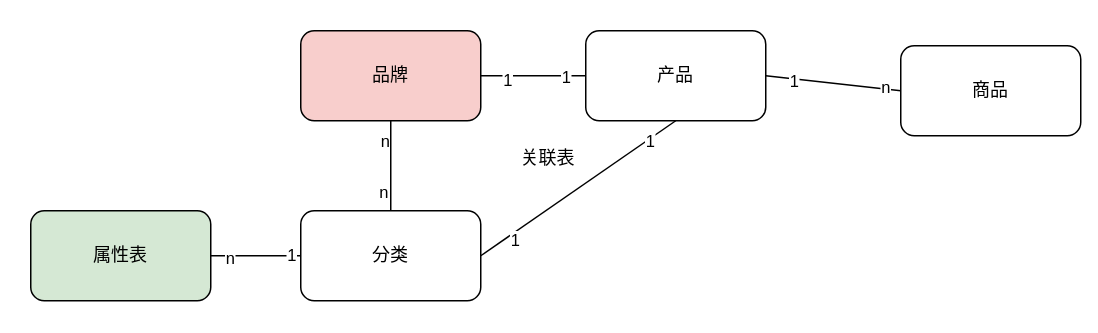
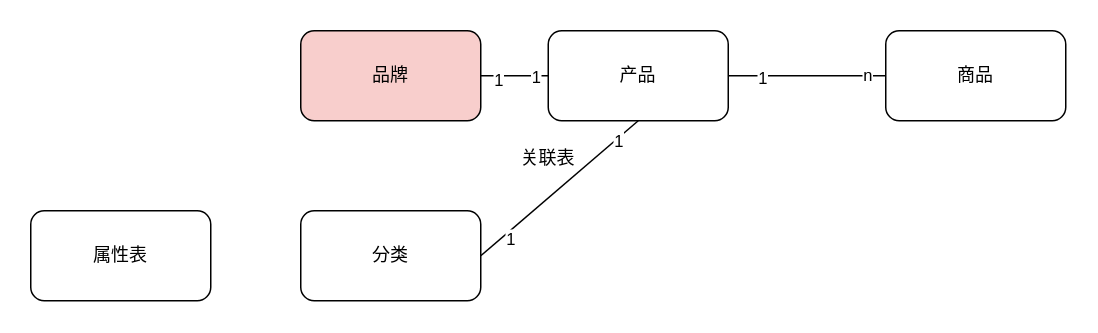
  <mxCell id="0" />
  <mxCell id="1" parent="0" />
- <mxCell id="2" value="属性表" style="rounded=1;whiteSpace=wrap;html=1;fillColor=#d5e8d4;" parent="1" vertex="1"><mxGeometry x="20" y="140" width="120" height="60" as="geometry" /></mxCell>
- <mxCell id="3" value="产品" style="rounded=1;whiteSpace=wrap;html=1;" parent="1" vertex="1"><mxGeometry x="390" y="20" width="120" height="60" as="geometry" /></mxCell>
- <mxCell id="4" value="商品" style="rounded=1;whiteSpace=wrap;html=1;" parent="1" vertex="1"><mxGeometry x="600" y="30" width="120" height="60" as="geometry" /></mxCell>
- <mxCell id="5" value="" style="endArrow=none;html=1;rounded=0;entryX=1;entryY=0.5;entryDx=0;entryDy=0;exitX=0;exitY=0.5;exitDx=0;exitDy=0;strokeWidth=1;fontSize=11;align=center;fontStyle=0" parent="1" source="12" target="2" edge="1"><mxGeometry width="50" height="50" relative="1" as="geometry"><mxPoint x="430" y="-20" as="sourcePoint" /><mxPoint x="480" y="-70" as="targetPoint" /></mxGeometry></mxCell>
- <mxCell id="6" value="1" style="edgeLabel;html=1;align=center;verticalAlign=middle;resizable=0;points=[];fontSize=11;" parent="5" vertex="1" connectable="0"><mxGeometry x="-0.759" y="-1" relative="1" as="geometry"><mxPoint as="offset" /></mxGeometry></mxCell>
- <mxCell id="7" value="n" style="edgeLabel;html=1;align=center;verticalAlign=middle;resizable=0;points=[];" parent="5" vertex="1" connectable="0"><mxGeometry x="0.586" y="1" relative="1" as="geometry"><mxPoint as="offset" /></mxGeometry></mxCell>
+ <mxCell id="2" value="属性表" style="rounded=1;whiteSpace=wrap;html=1;" parent="1" vertex="1"><mxGeometry x="20" y="140" width="120" height="60" as="geometry" /></mxCell>
+ <mxCell id="3" value="产品" style="rounded=1;whiteSpace=wrap;html=1;" parent="1" vertex="1"><mxGeometry x="365" y="20" width="120" height="60" as="geometry" /></mxCell>
+ <mxCell id="4" value="商品" style="rounded=1;whiteSpace=wrap;html=1;" parent="1" vertex="1"><mxGeometry x="590" y="20" width="120" height="60" as="geometry" /></mxCell>
  <mxCell id="8" value="" style="endArrow=none;html=1;rounded=0;entryX=1;entryY=0.5;entryDx=0;entryDy=0;strokeWidth=1;fontSize=11;align=center;fontStyle=0;exitX=0;exitY=0.5;exitDx=0;exitDy=0;" parent="1" source="4" target="3" edge="1"><mxGeometry width="50" height="50" relative="1" as="geometry"><mxPoint x="540" y="100" as="sourcePoint" /><mxPoint x="540" y="40" as="targetPoint" /></mxGeometry></mxCell>
  <mxCell id="9" value="n" style="edgeLabel;html=1;align=center;verticalAlign=middle;resizable=0;points=[];fontSize=11;" parent="8" vertex="1" connectable="0"><mxGeometry x="-0.759" y="-1" relative="1" as="geometry"><mxPoint as="offset" /></mxGeometry></mxCell>
  <mxCell id="10" value="1" style="edgeLabel;html=1;align=center;verticalAlign=middle;resizable=0;points=[];" parent="8" vertex="1" connectable="0"><mxGeometry x="0.586" y="1" relative="1" as="geometry"><mxPoint as="offset" /></mxGeometry></mxCell>
  <mxCell id="11" value="品牌" style="rounded=1;whiteSpace=wrap;html=1;fillColor=#f8cecc;" parent="1" vertex="1"><mxGeometry x="200" y="20" width="120" height="60" as="geometry" /></mxCell>
  <mxCell id="12" value="分类" style="rounded=1;whiteSpace=wrap;html=1;" parent="1" vertex="1"><mxGeometry x="200" y="140" width="120" height="60" as="geometry" /></mxCell>
  <mxCell id="13" value="" style="endArrow=none;html=1;rounded=0;entryX=1;entryY=0.5;entryDx=0;entryDy=0;exitX=0;exitY=0.5;exitDx=0;exitDy=0;" parent="1" source="3" target="11" edge="1"><mxGeometry width="50" height="50" relative="1" as="geometry"><mxPoint x="380" y="170" as="sourcePoint" /><mxPoint x="430" y="120" as="targetPoint" /></mxGeometry></mxCell>
  <mxCell id="14" value="1" style="edgeLabel;html=1;align=center;verticalAlign=middle;resizable=0;points=[];" parent="13" vertex="1" connectable="0"><mxGeometry x="-0.591" relative="1" as="geometry"><mxPoint as="offset" /></mxGeometry></mxCell>
  <mxCell id="15" value="1" style="edgeLabel;html=1;align=center;verticalAlign=middle;resizable=0;points=[];" parent="13" vertex="1" connectable="0"><mxGeometry x="0.505" y="2" relative="1" as="geometry"><mxPoint as="offset" /></mxGeometry></mxCell>
- <mxCell id="16" value="" style="endArrow=none;html=1;rounded=0;entryX=0.5;entryY=1;entryDx=0;entryDy=0;exitX=0.5;exitY=0;exitDx=0;exitDy=0;" parent="1" source="12" target="11" edge="1"><mxGeometry width="50" height="50" relative="1" as="geometry"><mxPoint x="410" y="200" as="sourcePoint" /><mxPoint x="460" y="150" as="targetPoint" /></mxGeometry></mxCell>
- <mxCell id="17" value="n" style="edgeLabel;html=1;align=right;verticalAlign=middle;resizable=0;points=[];" parent="16" vertex="1" connectable="0"><mxGeometry x="0.573" relative="1" as="geometry"><mxPoint as="offset" /></mxGeometry></mxCell>
- <mxCell id="18" value="n" style="edgeLabel;html=1;align=right;verticalAlign=middle;resizable=0;points=[];" parent="16" vertex="1" connectable="0"><mxGeometry x="-0.56" y="1" relative="1" as="geometry"><mxPoint as="offset" /></mxGeometry></mxCell>
  <mxCell id="19" value="" style="endArrow=none;html=1;rounded=0;entryX=0.5;entryY=1;entryDx=0;entryDy=0;exitX=1;exitY=0.5;exitDx=0;exitDy=0;" parent="1" source="12" target="3" edge="1"><mxGeometry width="50" height="50" relative="1" as="geometry"><mxPoint x="290" y="130" as="sourcePoint" /><mxPoint x="290" y="90" as="targetPoint" /></mxGeometry></mxCell>
  <mxCell id="20" value="1" style="edgeLabel;html=1;align=center;verticalAlign=middle;resizable=0;points=[];" parent="19" vertex="1" connectable="0"><mxGeometry x="0.716" y="-1" relative="1" as="geometry"><mxPoint as="offset" /></mxGeometry></mxCell>
  <mxCell id="21" value="1" style="edgeLabel;html=1;align=center;verticalAlign=middle;resizable=0;points=[];" parent="19" vertex="1" connectable="0"><mxGeometry x="-0.689" y="-4" relative="1" as="geometry"><mxPoint as="offset" /></mxGeometry></mxCell>
  <mxCell id="22" value="关联表" style="text;html=1;strokeColor=none;fillColor=none;align=center;verticalAlign=middle;whiteSpace=wrap;rounded=0;" parent="1" vertex="1"><mxGeometry x="335" y="90" width="60" height="30" as="geometry" /></mxCell>
